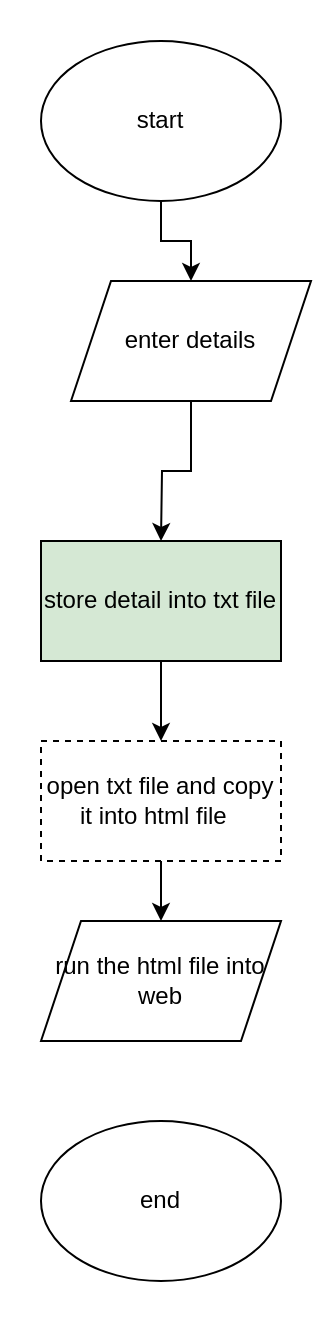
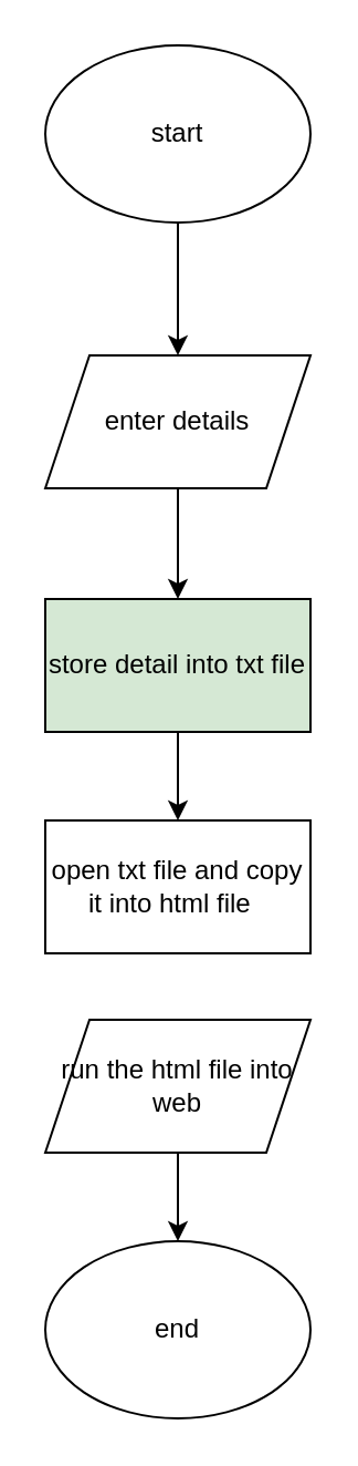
  <mxCell id="0" />
  <mxCell id="1" parent="0" />
  <mxCell id="2" style="edgeStyle=orthogonalEdgeStyle;rounded=0;orthogonalLoop=1;jettySize=auto;html=1;entryX=0.5;entryY=0;entryDx=0;entryDy=0;" edge="1" parent="1" source="3" target="5"><mxGeometry relative="1" as="geometry" /></mxCell>
  <mxCell id="3" value="start" style="ellipse;whiteSpace=wrap;html=1;" vertex="1" parent="1"><mxGeometry x="20" y="20" width="120" height="80" as="geometry" /></mxCell>
  <mxCell id="4" style="edgeStyle=orthogonalEdgeStyle;rounded=0;orthogonalLoop=1;jettySize=auto;html=1;" edge="1" parent="1" source="5"><mxGeometry relative="1" as="geometry"><mxPoint x="80" y="270" as="targetPoint" /></mxGeometry></mxCell>
- <mxCell id="5" value="enter details" style="shape=parallelogram;perimeter=parallelogramPerimeter;whiteSpace=wrap;html=1;fixedSize=1;" vertex="1" parent="1"><mxGeometry x="35" y="140" width="120" height="60" as="geometry" /></mxCell>
+ <mxCell id="5" value="enter details" style="shape=parallelogram;perimeter=parallelogramPerimeter;whiteSpace=wrap;html=1;fixedSize=1;" vertex="1" parent="1"><mxGeometry x="20" y="160" width="120" height="60" as="geometry" /></mxCell>
  <mxCell id="6" style="edgeStyle=orthogonalEdgeStyle;rounded=0;orthogonalLoop=1;jettySize=auto;html=1;" edge="1" parent="1" source="7" target="9"><mxGeometry relative="1" as="geometry"><mxPoint x="80" y="370" as="targetPoint" /></mxGeometry></mxCell>
  <mxCell id="7" value="store detail into txt file" style="rounded=0;whiteSpace=wrap;html=1;fillColor=#d5e8d4;" vertex="1" parent="1"><mxGeometry x="20" y="270" width="120" height="60" as="geometry" /></mxCell>
- <mxCell id="8" style="edgeStyle=orthogonalEdgeStyle;rounded=0;orthogonalLoop=1;jettySize=auto;html=1;" edge="1" parent="1" source="9" target="11"><mxGeometry relative="1" as="geometry"><mxPoint x="80" y="470" as="targetPoint" /></mxGeometry></mxCell>
- <mxCell id="9" value="open txt file and copy it into html file&lt;span style=&quot;white-space: pre&quot;&gt;&#09;&lt;/span&gt;" style="rounded=0;whiteSpace=wrap;html=1;dashed=1;" vertex="1" parent="1"><mxGeometry x="20" y="370" width="120" height="60" as="geometry" /></mxCell>
+ <mxCell id="9" value="open txt file and copy it into html file&lt;span style=&quot;white-space: pre&quot;&gt;&#09;&lt;/span&gt;" style="rounded=0;whiteSpace=wrap;html=1;" vertex="1" parent="1"><mxGeometry x="20" y="370" width="120" height="60" as="geometry" /></mxCell>
+ <mxCell id="10" style="edgeStyle=orthogonalEdgeStyle;rounded=0;orthogonalLoop=1;jettySize=auto;html=1;" edge="1" parent="1" source="11" target="12"><mxGeometry relative="1" as="geometry"><mxPoint x="80" y="560" as="targetPoint" /></mxGeometry></mxCell>
  <mxCell id="11" value="run the html file into web" style="shape=parallelogram;perimeter=parallelogramPerimeter;whiteSpace=wrap;html=1;fixedSize=1;" vertex="1" parent="1"><mxGeometry x="20" y="460" width="120" height="60" as="geometry" /></mxCell>
  <mxCell id="12" value="end" style="ellipse;whiteSpace=wrap;html=1;" vertex="1" parent="1"><mxGeometry x="20" y="560" width="120" height="80" as="geometry" /></mxCell>
